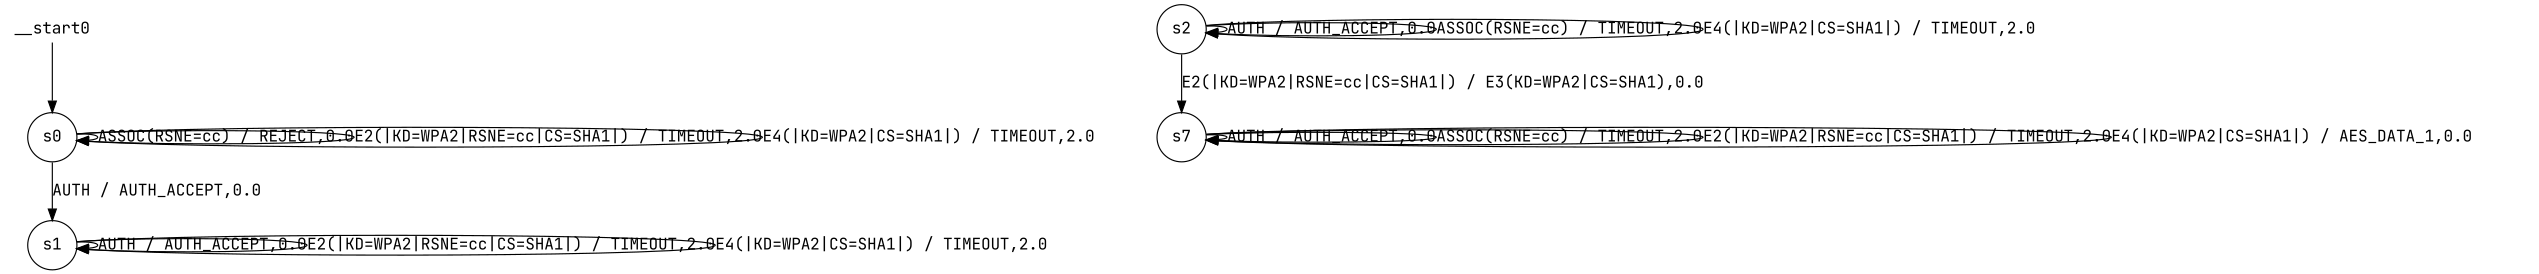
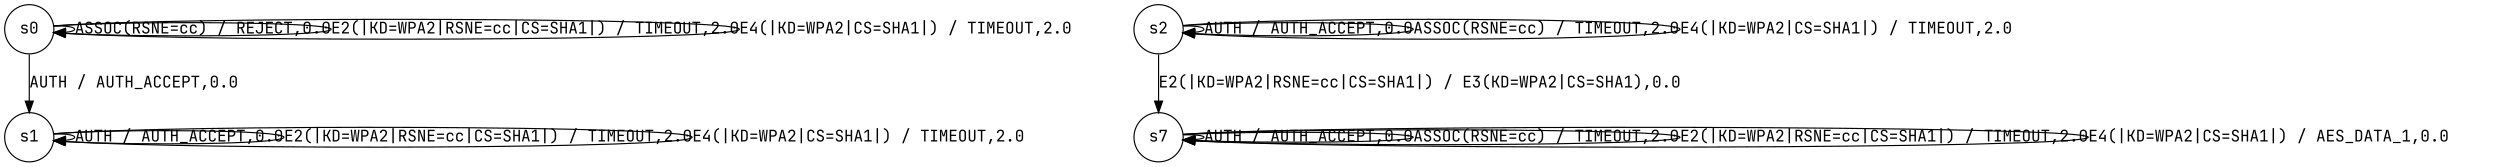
  digraph {
    fontname="JetBrains Mono"
    node [fontname="JetBrains Mono" shape=circle]
    edge [fontname="JetBrains Mono"]
    n1 [label=s0]
    n2 [label=s1]
    n3 [label=s2]
    n4 [label=s7]
-   __start0 [height=0 shape=none width=0]
    n1 -> n1 [label="ASSOC(RSNE=cc) / REJECT,0.0"]
    n1 -> n1 [label="E2(|KD=WPA2|RSNE=cc|CS=SHA1|) / TIMEOUT,2.0"]
    n1 -> n1 [label="E4(|KD=WPA2|CS=SHA1|) / TIMEOUT,2.0"]
    n1 -> n2 [label="AUTH / AUTH_ACCEPT,0.0"]
    n2 -> n2 [label="AUTH / AUTH_ACCEPT,0.0"]
    n2 -> n2 [label="E2(|KD=WPA2|RSNE=cc|CS=SHA1|) / TIMEOUT,2.0"]
    n2 -> n2 [label="E4(|KD=WPA2|CS=SHA1|) / TIMEOUT,2.0"]
    n3 -> n3 [label="AUTH / AUTH_ACCEPT,0.0"]
    n3 -> n3 [label="ASSOC(RSNE=cc) / TIMEOUT,2.0"]
    n3 -> n3 [label="E4(|KD=WPA2|CS=SHA1|) / TIMEOUT,2.0"]
    n3 -> n4 [label="E2(|KD=WPA2|RSNE=cc|CS=SHA1|) / E3(KD=WPA2|CS=SHA1),0.0"]
    n4 -> n4 [label="AUTH / AUTH_ACCEPT,0.0"]
    n4 -> n4 [label="ASSOC(RSNE=cc) / TIMEOUT,2.0"]
    n4 -> n4 [label="E2(|KD=WPA2|RSNE=cc|CS=SHA1|) / TIMEOUT,2.0"]
    n4 -> n4 [label="E4(|KD=WPA2|CS=SHA1|) / AES_DATA_1,0.0"]
-   __start0 -> n1
  }
